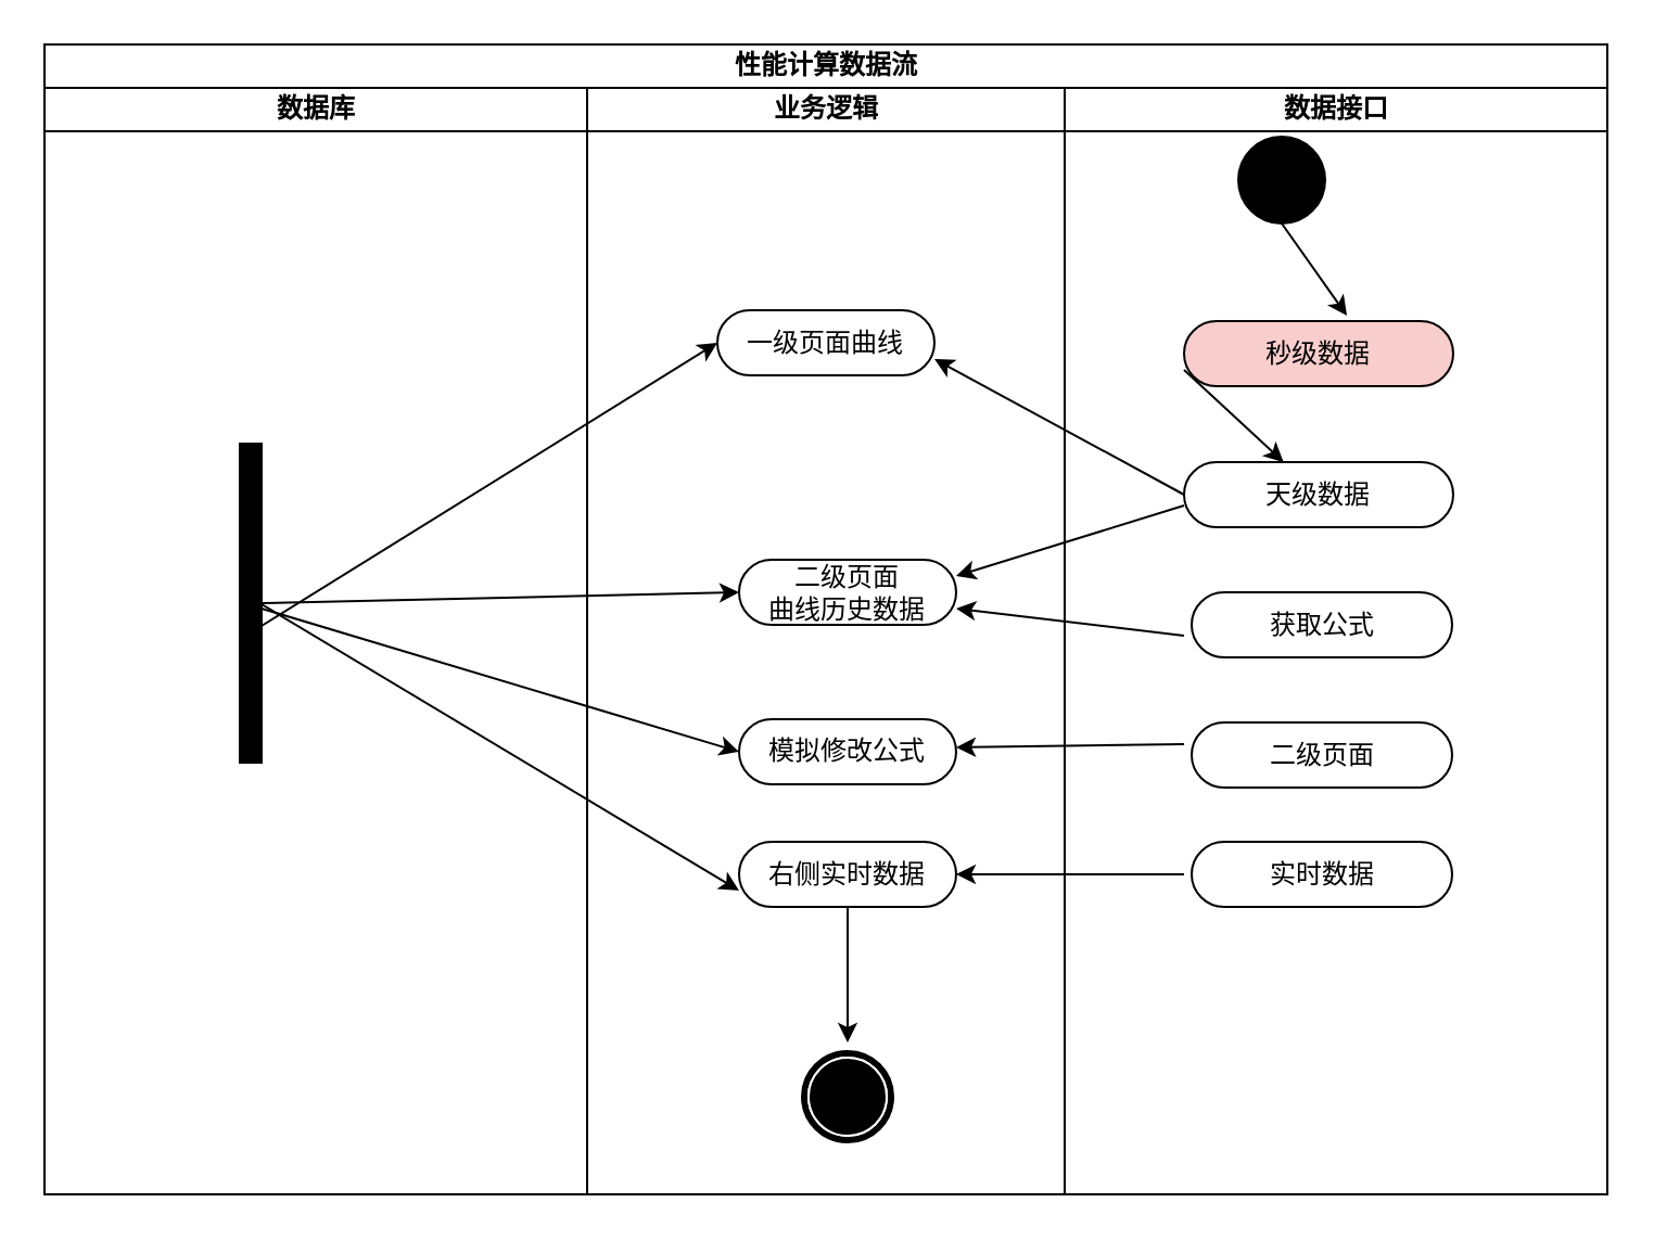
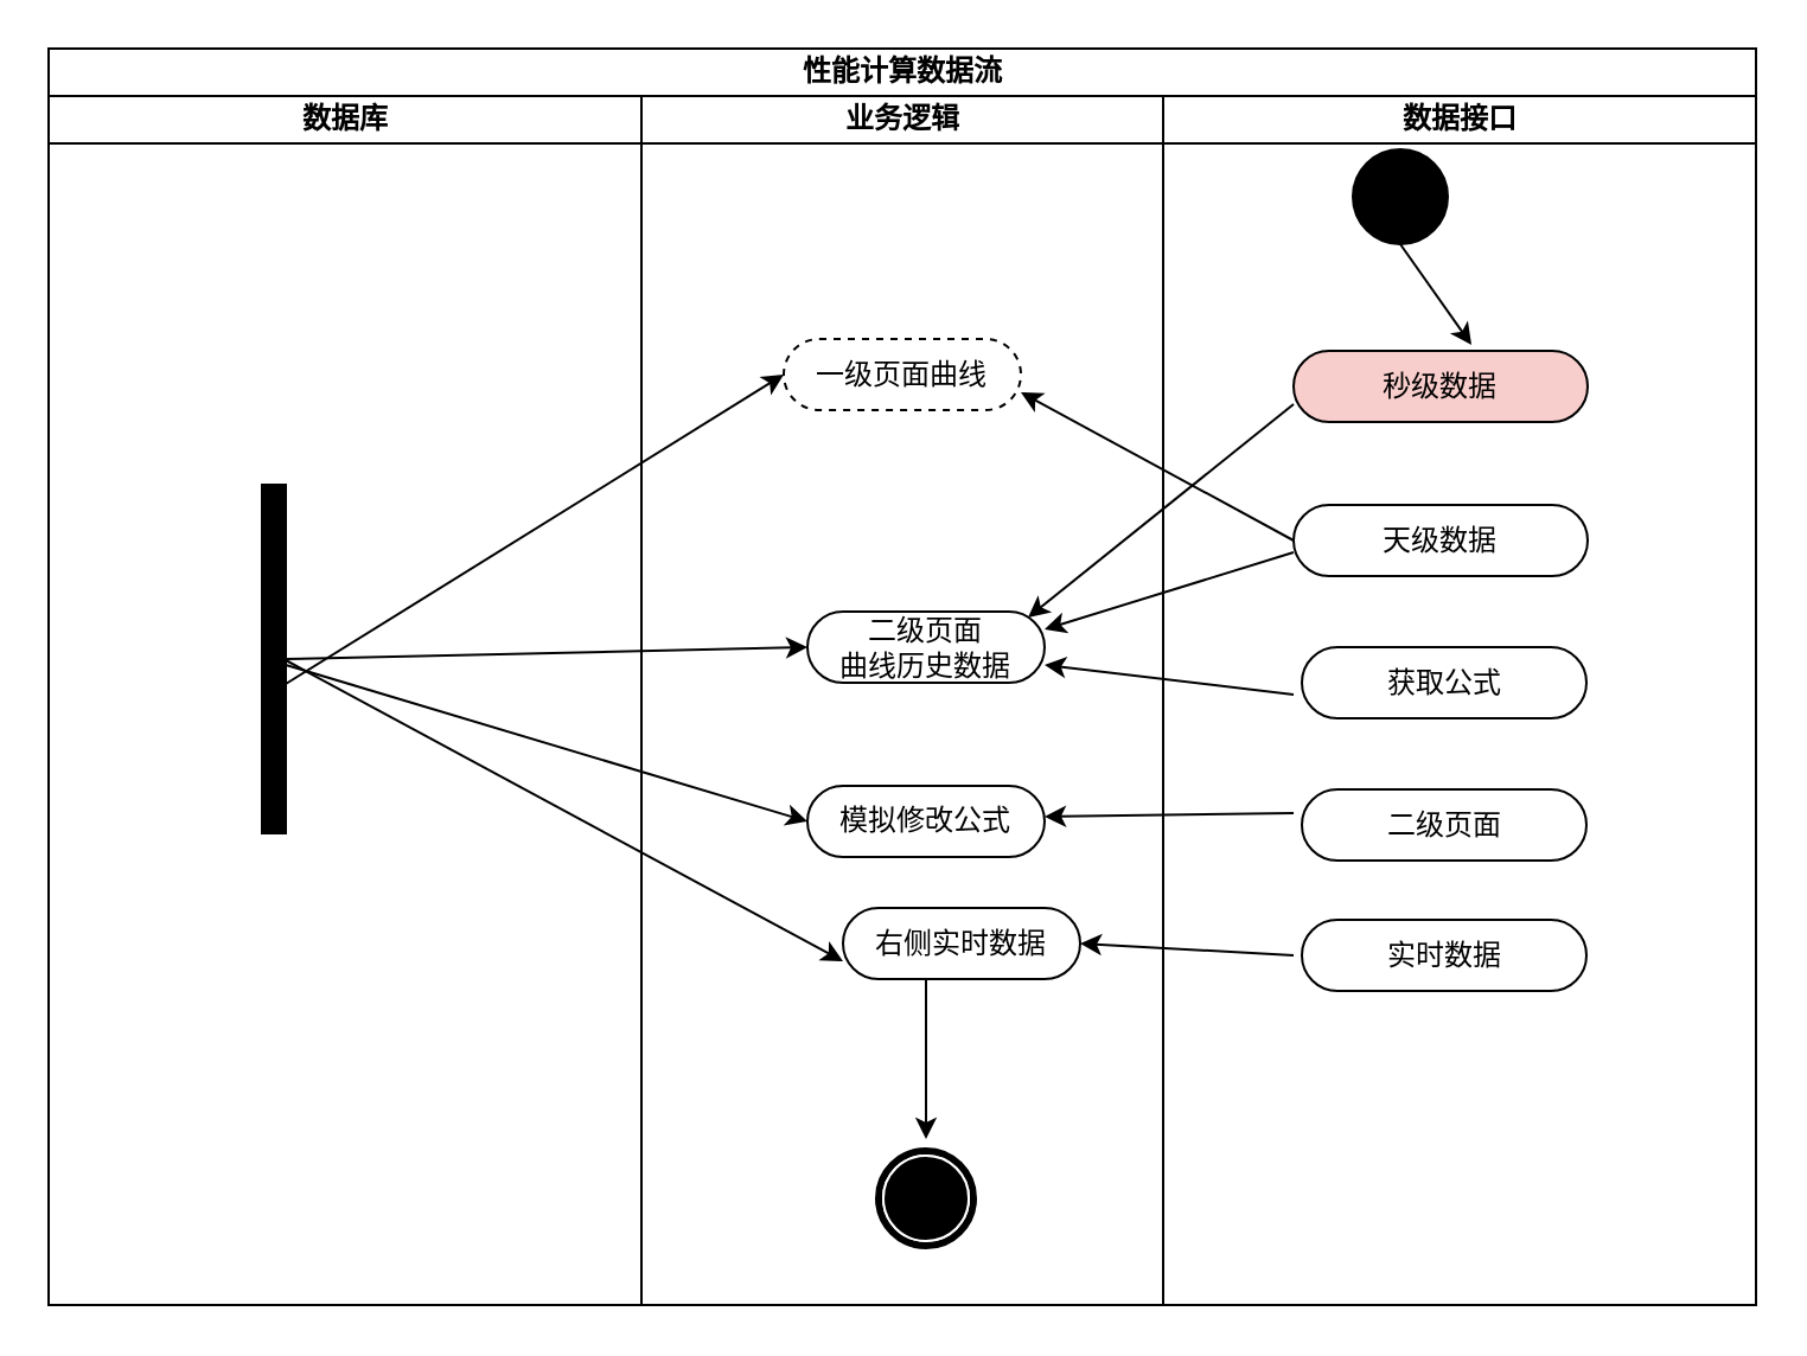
  <mxCell id="0" />
  <mxCell id="1" parent="0" />
  <mxCell id="2" value="性能计算数据流" style="swimlane;html=1;childLayout=stackLayout;startSize=20;rounded=0;shadow=0;comic=0;labelBackgroundColor=none;strokeColor=#000000;strokeWidth=1;fillColor=#ffffff;fontFamily=Verdana;fontSize=12;fontColor=#000000;align=center;" parent="1" vertex="1"><mxGeometry x="20" y="20" width="720" height="530" as="geometry" /></mxCell>
  <mxCell id="3" value="数据库" style="swimlane;html=1;startSize=20;" parent="2" vertex="1"><mxGeometry y="20" width="250" height="510" as="geometry" /></mxCell>
  <mxCell id="4" value="" style="whiteSpace=wrap;html=1;rounded=0;shadow=0;comic=0;labelBackgroundColor=none;strokeColor=#000000;strokeWidth=1;fillColor=#000000;fontFamily=Verdana;fontSize=12;fontColor=#000000;align=center;rotation=0;direction=south;" vertex="1" parent="3"><mxGeometry x="90" y="164" width="10" height="147" as="geometry" /></mxCell>
  <mxCell id="5" value="" style="endArrow=classic;html=1;entryX=0;entryY=0.75;entryDx=0;entryDy=0;" edge="1" parent="3" target="26"><mxGeometry width="50" height="50" relative="1" as="geometry"><mxPoint x="100" y="238" as="sourcePoint" /><mxPoint x="280" y="350" as="targetPoint" /></mxGeometry></mxCell>
  <mxCell id="6" value="" style="endArrow=classic;html=1;entryX=0;entryY=0.5;entryDx=0;entryDy=0;" edge="1" parent="3" target="14"><mxGeometry width="50" height="50" relative="1" as="geometry"><mxPoint x="100" y="240" as="sourcePoint" /><mxPoint x="230" y="240" as="targetPoint" /></mxGeometry></mxCell>
  <mxCell id="7" value="业务逻辑" style="swimlane;html=1;startSize=20;" parent="2" vertex="1"><mxGeometry x="250" y="20" width="220" height="510" as="geometry" /></mxCell>
  <mxCell id="8" value="" style="shape=mxgraph.bpmn.shape;html=1;verticalLabelPosition=bottom;labelBackgroundColor=#ffffff;verticalAlign=top;perimeter=ellipsePerimeter;outline=end;symbol=terminate;rounded=0;shadow=0;comic=0;strokeColor=#000000;strokeWidth=1;fillColor=#ffffff;fontFamily=Verdana;fontSize=12;fontColor=#000000;align=center;" parent="7" vertex="1"><mxGeometry x="100" y="445" width="40" height="40" as="geometry" /></mxCell>
  <mxCell id="9" value="" style="endArrow=classic;html=1;" edge="1" parent="7"><mxGeometry width="50" height="50" relative="1" as="geometry"><mxPoint x="120" y="370" as="sourcePoint" /><mxPoint x="120" y="440" as="targetPoint" /></mxGeometry></mxCell>
  <mxCell id="10" value="数据接口" style="swimlane;html=1;startSize=20;" parent="2" vertex="1"><mxGeometry x="470" y="20" width="250" height="510" as="geometry" /></mxCell>
  <mxCell id="11" value="" style="ellipse;whiteSpace=wrap;html=1;rounded=0;shadow=0;comic=0;labelBackgroundColor=none;strokeColor=#000000;strokeWidth=1;fillColor=#000000;fontFamily=Verdana;fontSize=12;fontColor=#000000;align=center;" parent="10" vertex="1"><mxGeometry x="80" y="22.5" width="40" height="40" as="geometry" /></mxCell>
- <mxCell id="12" value="一级页面曲线" style="rounded=1;whiteSpace=wrap;html=1;shadow=0;comic=0;labelBackgroundColor=none;strokeColor=#000000;strokeWidth=1;fillColor=#ffffff;fontFamily=Verdana;fontSize=12;fontColor=#000000;align=center;arcSize=50;" vertex="1" parent="1"><mxGeometry x="330" y="142.5" width="100" height="30" as="geometry" /></mxCell>
+ <mxCell id="12" value="一级页面曲线" style="rounded=1;whiteSpace=wrap;html=1;shadow=0;comic=0;labelBackgroundColor=none;strokeColor=#000000;strokeWidth=1;fillColor=#ffffff;fontFamily=Verdana;fontSize=12;fontColor=#000000;align=center;arcSize=50;dashed=1;" vertex="1" parent="1"><mxGeometry x="330" y="142.5" width="100" height="30" as="geometry" /></mxCell>
  <mxCell id="13" value="二级页面&lt;br&gt;曲线历史数据" style="rounded=1;whiteSpace=wrap;html=1;shadow=0;comic=0;labelBackgroundColor=none;strokeColor=#000000;strokeWidth=1;fillColor=#ffffff;fontFamily=Verdana;fontSize=12;fontColor=#000000;align=center;arcSize=50;" vertex="1" parent="1"><mxGeometry x="340" y="257.5" width="100" height="30" as="geometry" /></mxCell>
  <mxCell id="14" value="模拟修改公式" style="rounded=1;whiteSpace=wrap;html=1;shadow=0;comic=0;labelBackgroundColor=none;strokeColor=#000000;strokeWidth=1;fillColor=#ffffff;fontFamily=Verdana;fontSize=12;fontColor=#000000;align=center;arcSize=50;" vertex="1" parent="1"><mxGeometry x="340" y="331" width="100" height="30" as="geometry" /></mxCell>
- <mxCell id="15" value="" style="endArrow=classic;html=1;exitX=0;exitY=0.75;exitDx=0;exitDy=0;" edge="1" parent="1" source="20" target="21"><mxGeometry width="50" height="50" relative="1" as="geometry"><mxPoint x="375" y="242.5" as="sourcePoint" /><mxPoint x="405" y="252.5" as="targetPoint" /></mxGeometry></mxCell>
+ <mxCell id="15" value="" style="endArrow=classic;html=1;exitX=0;exitY=0.75;exitDx=0;exitDy=0;entryX=0.93;entryY=0.083;entryDx=0;entryDy=0;entryPerimeter=0;" edge="1" parent="1" source="20" target="13"><mxGeometry width="50" height="50" relative="1" as="geometry"><mxPoint x="375" y="242.5" as="sourcePoint" /><mxPoint x="405" y="252.5" as="targetPoint" /></mxGeometry></mxCell>
  <mxCell id="16" value="" style="endArrow=classic;html=1;entryX=1;entryY=0.25;entryDx=0;entryDy=0;" edge="1" parent="1" target="13"><mxGeometry width="50" height="50" relative="1" as="geometry"><mxPoint x="545" y="232.5" as="sourcePoint" /><mxPoint x="390" y="265" as="targetPoint" /></mxGeometry></mxCell>
  <mxCell id="17" value="" style="endArrow=classic;html=1;entryX=1;entryY=0.75;entryDx=0;entryDy=0;" edge="1" parent="1" target="13"><mxGeometry width="50" height="50" relative="1" as="geometry"><mxPoint x="545" y="292.5" as="sourcePoint" /><mxPoint x="450" y="280" as="targetPoint" /></mxGeometry></mxCell>
  <mxCell id="18" value="" style="endArrow=classic;html=1;entryX=1;entryY=0.5;entryDx=0;entryDy=0;" edge="1" parent="1" target="26"><mxGeometry width="50" height="50" relative="1" as="geometry"><mxPoint x="545" y="402.5" as="sourcePoint" /><mxPoint x="415" y="402.5" as="targetPoint" /></mxGeometry></mxCell>
  <mxCell id="19" value="" style="endArrow=classic;html=1;entryX=1;entryY=0.433;entryDx=0;entryDy=0;entryPerimeter=0;" edge="1" parent="1" target="14"><mxGeometry width="50" height="50" relative="1" as="geometry"><mxPoint x="545" y="342.5" as="sourcePoint" /><mxPoint x="405" y="342.5" as="targetPoint" /></mxGeometry></mxCell>
  <mxCell id="20" value="秒级数据" style="rounded=1;whiteSpace=wrap;html=1;shadow=0;comic=0;labelBackgroundColor=none;strokeColor=#000000;strokeWidth=1;fillColor=#f8cecc;fontFamily=Verdana;fontSize=12;fontColor=#000000;align=center;arcSize=50;" vertex="1" parent="1"><mxGeometry x="545" y="147.5" width="124" height="30" as="geometry" /></mxCell>
  <mxCell id="21" value="天级数据" style="rounded=1;whiteSpace=wrap;html=1;shadow=0;comic=0;labelBackgroundColor=none;strokeColor=#000000;strokeWidth=1;fillColor=#ffffff;fontFamily=Verdana;fontSize=12;fontColor=#000000;align=center;arcSize=50;" vertex="1" parent="1"><mxGeometry x="545" y="212.5" width="124" height="30" as="geometry" /></mxCell>
  <mxCell id="22" value="实时数据" style="rounded=1;whiteSpace=wrap;html=1;shadow=0;comic=0;labelBackgroundColor=none;strokeColor=#000000;strokeWidth=1;fillColor=#ffffff;fontFamily=Verdana;fontSize=12;fontColor=#000000;align=center;arcSize=50;" vertex="1" parent="1"><mxGeometry x="548.5" y="387.5" width="120" height="30" as="geometry" /></mxCell>
  <mxCell id="23" value="二级页面" style="rounded=1;whiteSpace=wrap;html=1;shadow=0;comic=0;labelBackgroundColor=none;strokeColor=#000000;strokeWidth=1;fillColor=#ffffff;fontFamily=Verdana;fontSize=12;fontColor=#000000;align=center;arcSize=50;" vertex="1" parent="1"><mxGeometry x="548.5" y="332.5" width="120" height="30" as="geometry" /></mxCell>
  <mxCell id="24" value="获取公式" style="rounded=1;whiteSpace=wrap;html=1;shadow=0;comic=0;labelBackgroundColor=none;strokeColor=#000000;strokeWidth=1;fillColor=#ffffff;fontFamily=Verdana;fontSize=12;fontColor=#000000;align=center;arcSize=50;" vertex="1" parent="1"><mxGeometry x="548.5" y="272.5" width="120" height="30" as="geometry" /></mxCell>
  <mxCell id="25" value="" style="endArrow=classic;html=1;exitX=0;exitY=0.5;exitDx=0;exitDy=0;entryX=1;entryY=0.75;entryDx=0;entryDy=0;" edge="1" parent="1" source="21" target="12"><mxGeometry width="50" height="50" relative="1" as="geometry"><mxPoint x="395" y="222.5" as="sourcePoint" /><mxPoint x="445" y="172.5" as="targetPoint" /></mxGeometry></mxCell>
- <mxCell id="26" value="右侧实时数据" style="rounded=1;whiteSpace=wrap;html=1;shadow=0;comic=0;labelBackgroundColor=none;strokeColor=#000000;strokeWidth=1;fillColor=#ffffff;fontFamily=Verdana;fontSize=12;fontColor=#000000;align=center;arcSize=50;" vertex="1" parent="1"><mxGeometry x="340" y="387.5" width="100" height="30" as="geometry" /></mxCell>
+ <mxCell id="26" value="右侧实时数据" style="rounded=1;whiteSpace=wrap;html=1;shadow=0;comic=0;labelBackgroundColor=none;strokeColor=#000000;strokeWidth=1;fillColor=#ffffff;fontFamily=Verdana;fontSize=12;fontColor=#000000;align=center;arcSize=50;" vertex="1" parent="1"><mxGeometry x="355" y="382.5" width="100" height="30" as="geometry" /></mxCell>
  <mxCell id="27" value="" style="endArrow=classic;html=1;exitX=0.5;exitY=1;exitDx=0;exitDy=0;entryX=0.605;entryY=-0.083;entryDx=0;entryDy=0;entryPerimeter=0;" edge="1" parent="1" source="11" target="20"><mxGeometry width="50" height="50" relative="1" as="geometry"><mxPoint x="610" y="170" as="sourcePoint" /><mxPoint x="660" y="120" as="targetPoint" /></mxGeometry></mxCell>
  <mxCell id="28" value="" style="endArrow=classic;html=1;entryX=0;entryY=0.5;entryDx=0;entryDy=0;" edge="1" parent="1" target="12"><mxGeometry width="50" height="50" relative="1" as="geometry"><mxPoint x="120" y="288" as="sourcePoint" /><mxPoint x="200" y="200" as="targetPoint" /></mxGeometry></mxCell>
  <mxCell id="29" value="" style="endArrow=classic;html=1;exitX=0.5;exitY=0;exitDx=0;exitDy=0;entryX=0;entryY=0.5;entryDx=0;entryDy=0;" edge="1" parent="1" source="4" target="13"><mxGeometry width="50" height="50" relative="1" as="geometry"><mxPoint x="130" y="250" as="sourcePoint" /><mxPoint x="290" y="270" as="targetPoint" /></mxGeometry></mxCell>
